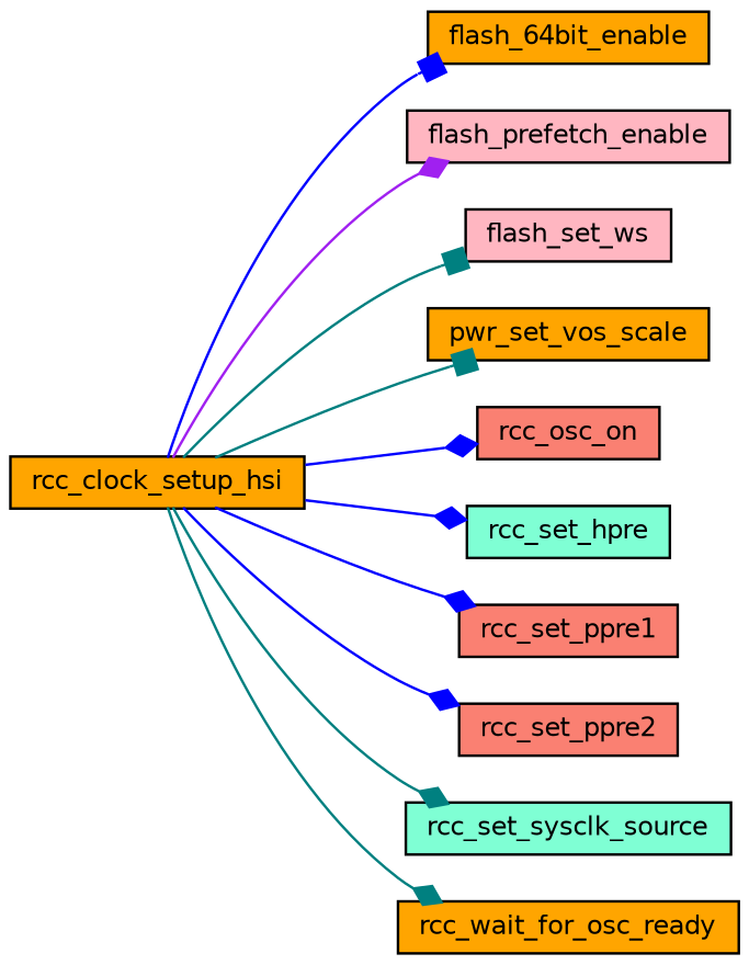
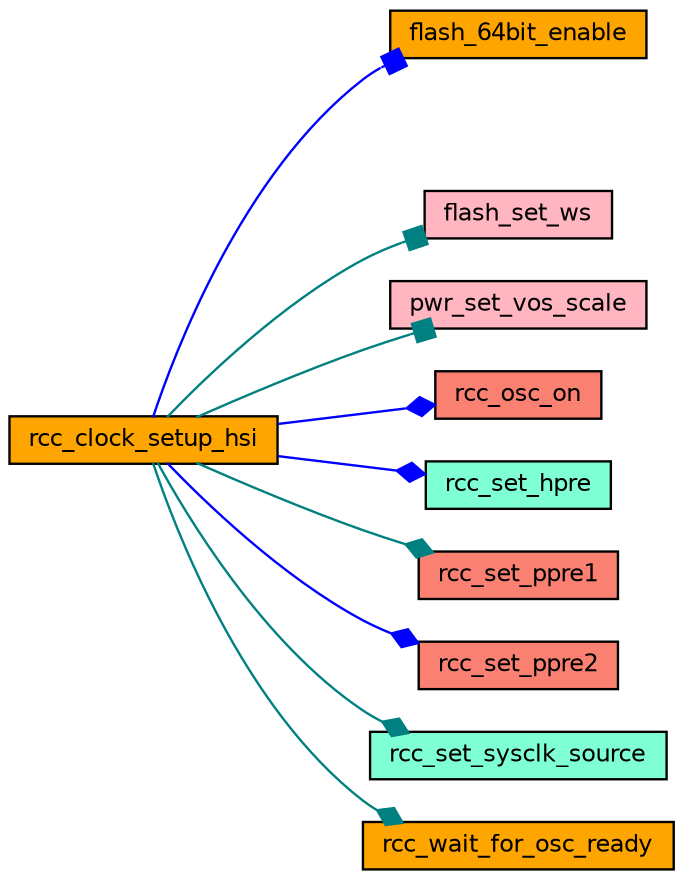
  digraph {
    rankdir=LR
    node [color=black fillcolor=orange fontname=Helvetica fontsize=10 shape=record style=filled]
    edge [arrowhead=diamond color=blue fontname=Helvetica fontsize=10 labelfontname=Helvetica labelfontsize=10 style=solid]
    n1 [fontcolor=black height=0.2 label=rcc_clock_setup_hsi width=0.4]
    n2 [height=0.2 label=flash_64bit_enable width=0.4]
-   n3 [fillcolor=lightpink height=0.2 label=flash_prefetch_enable width=0.4]
    n4 [fillcolor=lightpink height=0.2 label=flash_set_ws width=0.4]
-   n5 [height=0.2 label=pwr_set_vos_scale width=0.4]
+   n5 [fillcolor=lightpink height=0.2 label=pwr_set_vos_scale width=0.4]
    n6 [fillcolor=salmon height=0.2 label=rcc_osc_on width=0.4]
    n7 [fillcolor=aquamarine height=0.2 label=rcc_set_hpre width=0.4]
    n8 [fillcolor=salmon height=0.2 label=rcc_set_ppre1 width=0.4]
    n9 [fillcolor=salmon height=0.2 label=rcc_set_ppre2 width=0.4]
    n10 [fillcolor=aquamarine height=0.2 label=rcc_set_sysclk_source width=0.4]
    n11 [height=0.2 label=rcc_wait_for_osc_ready width=0.4]
    n1 -> n2 [arrowhead=box]
-   n1 -> n3 [color=purple]
    n1 -> n4 [arrowhead=box color=teal]
    n1 -> n5 [arrowhead=box color=teal]
    n1 -> n6
    n1 -> n7
-   n1 -> n8
+   n1 -> n8 [color=teal]
    n1 -> n9
    n1 -> n10 [color=teal]
    n1 -> n11 [color=teal]
  }
